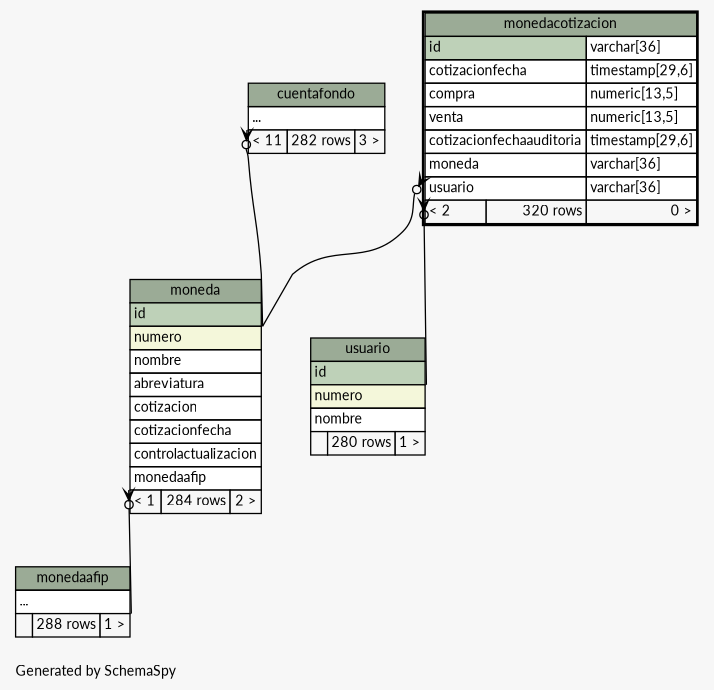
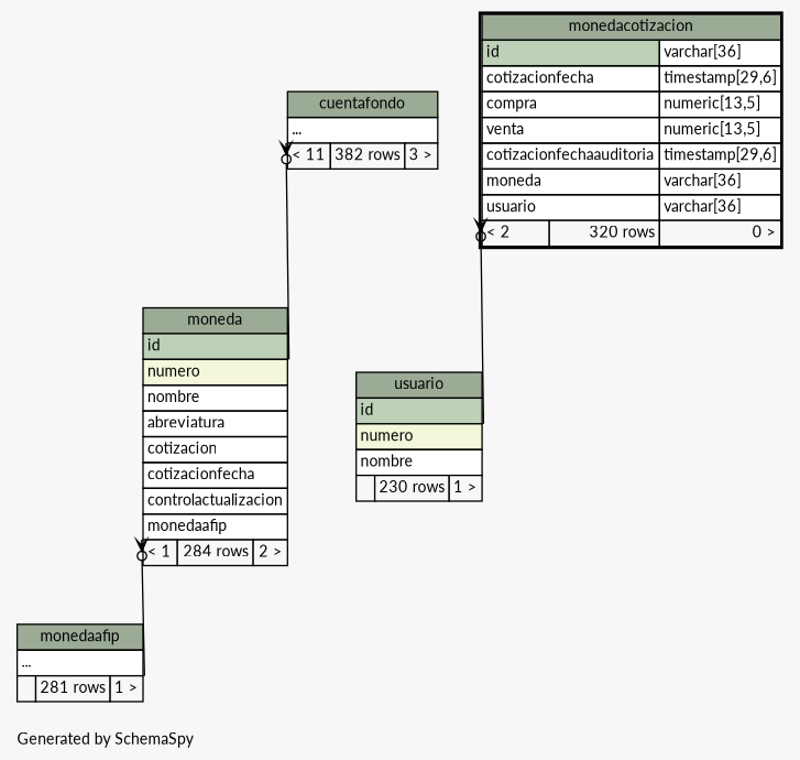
  digraph {
    bgcolor="#f7f7f7"
    fontname=Lato
    fontsize=11
    label="\nGenerated by SchemaSpy"
    labeljust=l
    nodesep=0.18
    rankdir=TB
    ranksep=0.46
    node [fontname=Lato fontsize=11 shape=plaintext]
    edge [arrowhead=none arrowsize=0.8 arrowtail=crowodot dir=back fontname=Lato headport="id:se"]
-   n1 [label=<     <TABLE BORDER="0" CELLBORDER="1" CELLSPACING="0" BGCOLOR="#ffffff">       <TR><TD COLSPAN="3" BGCOLOR="#9bab96" ALIGN="CENTER">cuentafondo</TD></TR>       <TR><TD PORT="elipses" COLSPAN="3" ALIGN="LEFT">...</TD></TR>       <TR><TD ALIGN="LEFT" BGCOLOR="#f7f7f7">&lt; 11</TD><TD ALIGN="RIGHT" BGCOLOR="#f7f7f7">282 rows</TD><TD ALIGN="RIGHT" BGCOLOR="#f7f7f7">3 &gt;</TD></TR>     </TABLE>>]
+   n1 [label=<     <TABLE BORDER="0" CELLBORDER="1" CELLSPACING="0" BGCOLOR="#ffffff">       <TR><TD COLSPAN="3" BGCOLOR="#9bab96" ALIGN="CENTER">cuentafondo</TD></TR>       <TR><TD PORT="elipses" COLSPAN="3" ALIGN="LEFT">...</TD></TR>       <TR><TD ALIGN="LEFT" BGCOLOR="#f7f7f7">&lt; 11</TD><TD ALIGN="RIGHT" BGCOLOR="#f7f7f7">382 rows</TD><TD ALIGN="RIGHT" BGCOLOR="#f7f7f7">3 &gt;</TD></TR>     </TABLE>>]
    n2 [label=<     <TABLE BORDER="0" CELLBORDER="1" CELLSPACING="0" BGCOLOR="#ffffff">       <TR><TD COLSPAN="3" BGCOLOR="#9bab96" ALIGN="CENTER">moneda</TD></TR>       <TR><TD PORT="id" COLSPAN="3" BGCOLOR="#bed1b8" ALIGN="LEFT">id</TD></TR>       <TR><TD PORT="numero" COLSPAN="3" BGCOLOR="#f4f7da" ALIGN="LEFT">numero</TD></TR>       <TR><TD PORT="nombre" COLSPAN="3" ALIGN="LEFT">nombre</TD></TR>       <TR><TD PORT="abreviatura" COLSPAN="3" ALIGN="LEFT">abreviatura</TD></TR>       <TR><TD PORT="cotizacion" COLSPAN="3" ALIGN="LEFT">cotizacion</TD></TR>       <TR><TD PORT="cotizacionfecha" COLSPAN="3" ALIGN="LEFT">cotizacionfecha</TD></TR>       <TR><TD PORT="controlactualizacion" COLSPAN="3" ALIGN="LEFT">controlactualizacion</TD></TR>       <TR><TD PORT="monedaafip" COLSPAN="3" ALIGN="LEFT">monedaafip</TD></TR>       <TR><TD ALIGN="LEFT" BGCOLOR="#f7f7f7">&lt; 1</TD><TD ALIGN="RIGHT" BGCOLOR="#f7f7f7">284 rows</TD><TD ALIGN="RIGHT" BGCOLOR="#f7f7f7">2 &gt;</TD></TR>     </TABLE>>]
-   n3 [label=<     <TABLE BORDER="0" CELLBORDER="1" CELLSPACING="0" BGCOLOR="#ffffff">       <TR><TD COLSPAN="3" BGCOLOR="#9bab96" ALIGN="CENTER">monedaafip</TD></TR>       <TR><TD PORT="elipses" COLSPAN="3" ALIGN="LEFT">...</TD></TR>       <TR><TD ALIGN="LEFT" BGCOLOR="#f7f7f7">  </TD><TD ALIGN="RIGHT" BGCOLOR="#f7f7f7">288 rows</TD><TD ALIGN="RIGHT" BGCOLOR="#f7f7f7">1 &gt;</TD></TR>     </TABLE>>]
+   n3 [label=<     <TABLE BORDER="0" CELLBORDER="1" CELLSPACING="0" BGCOLOR="#ffffff">       <TR><TD COLSPAN="3" BGCOLOR="#9bab96" ALIGN="CENTER">monedaafip</TD></TR>       <TR><TD PORT="elipses" COLSPAN="3" ALIGN="LEFT">...</TD></TR>       <TR><TD ALIGN="LEFT" BGCOLOR="#f7f7f7">  </TD><TD ALIGN="RIGHT" BGCOLOR="#f7f7f7">281 rows</TD><TD ALIGN="RIGHT" BGCOLOR="#f7f7f7">1 &gt;</TD></TR>     </TABLE>>]
    n4 [label=<     <TABLE BORDER="2" CELLBORDER="1" CELLSPACING="0" BGCOLOR="#ffffff">       <TR><TD COLSPAN="3" BGCOLOR="#9bab96" ALIGN="CENTER">monedacotizacion</TD></TR>       <TR><TD PORT="id" COLSPAN="2" BGCOLOR="#bed1b8" ALIGN="LEFT">id</TD><TD PORT="id.type" ALIGN="LEFT">varchar[36]</TD></TR>       <TR><TD PORT="cotizacionfecha" COLSPAN="2" ALIGN="LEFT">cotizacionfecha</TD><TD PORT="cotizacionfecha.type" ALIGN="LEFT">timestamp[29,6]</TD></TR>       <TR><TD PORT="compra" COLSPAN="2" ALIGN="LEFT">compra</TD><TD PORT="compra.type" ALIGN="LEFT">numeric[13,5]</TD></TR>       <TR><TD PORT="venta" COLSPAN="2" ALIGN="LEFT">venta</TD><TD PORT="venta.type" ALIGN="LEFT">numeric[13,5]</TD></TR>       <TR><TD PORT="cotizacionfechaauditoria" COLSPAN="2" ALIGN="LEFT">cotizacionfechaauditoria</TD><TD PORT="cotizacionfechaauditoria.type" ALIGN="LEFT">timestamp[29,6]</TD></TR>       <TR><TD PORT="moneda" COLSPAN="2" ALIGN="LEFT">moneda</TD><TD PORT="moneda.type" ALIGN="LEFT">varchar[36]</TD></TR>       <TR><TD PORT="usuario" COLSPAN="2" ALIGN="LEFT">usuario</TD><TD PORT="usuario.type" ALIGN="LEFT">varchar[36]</TD></TR>       <TR><TD ALIGN="LEFT" BGCOLOR="#f7f7f7">&lt; 2</TD><TD ALIGN="RIGHT" BGCOLOR="#f7f7f7">320 rows</TD><TD ALIGN="RIGHT" BGCOLOR="#f7f7f7">0 &gt;</TD></TR>     </TABLE>>]
-   n5 [label=<     <TABLE BORDER="0" CELLBORDER="1" CELLSPACING="0" BGCOLOR="#ffffff">       <TR><TD COLSPAN="3" BGCOLOR="#9bab96" ALIGN="CENTER">usuario</TD></TR>       <TR><TD PORT="id" COLSPAN="3" BGCOLOR="#bed1b8" ALIGN="LEFT">id</TD></TR>       <TR><TD PORT="numero" COLSPAN="3" BGCOLOR="#f4f7da" ALIGN="LEFT">numero</TD></TR>       <TR><TD PORT="nombre" COLSPAN="3" ALIGN="LEFT">nombre</TD></TR>       <TR><TD ALIGN="LEFT" BGCOLOR="#f7f7f7">  </TD><TD ALIGN="RIGHT" BGCOLOR="#f7f7f7">280 rows</TD><TD ALIGN="RIGHT" BGCOLOR="#f7f7f7">1 &gt;</TD></TR>     </TABLE>>]
+   n5 [label=<     <TABLE BORDER="0" CELLBORDER="1" CELLSPACING="0" BGCOLOR="#ffffff">       <TR><TD COLSPAN="3" BGCOLOR="#9bab96" ALIGN="CENTER">usuario</TD></TR>       <TR><TD PORT="id" COLSPAN="3" BGCOLOR="#bed1b8" ALIGN="LEFT">id</TD></TR>       <TR><TD PORT="numero" COLSPAN="3" BGCOLOR="#f4f7da" ALIGN="LEFT">numero</TD></TR>       <TR><TD PORT="nombre" COLSPAN="3" ALIGN="LEFT">nombre</TD></TR>       <TR><TD ALIGN="LEFT" BGCOLOR="#f7f7f7">  </TD><TD ALIGN="RIGHT" BGCOLOR="#f7f7f7">230 rows</TD><TD ALIGN="RIGHT" BGCOLOR="#f7f7f7">1 &gt;</TD></TR>     </TABLE>>]
    n1 -> n2 [tailport="elipses:sw"]
    n2 -> n3 [headport="elipses:se" tailport="monedaafip:sw"]
-   n4 -> n2 [tailport="moneda:sw"]
    n4 -> n5 [tailport="usuario:sw"]
  }
